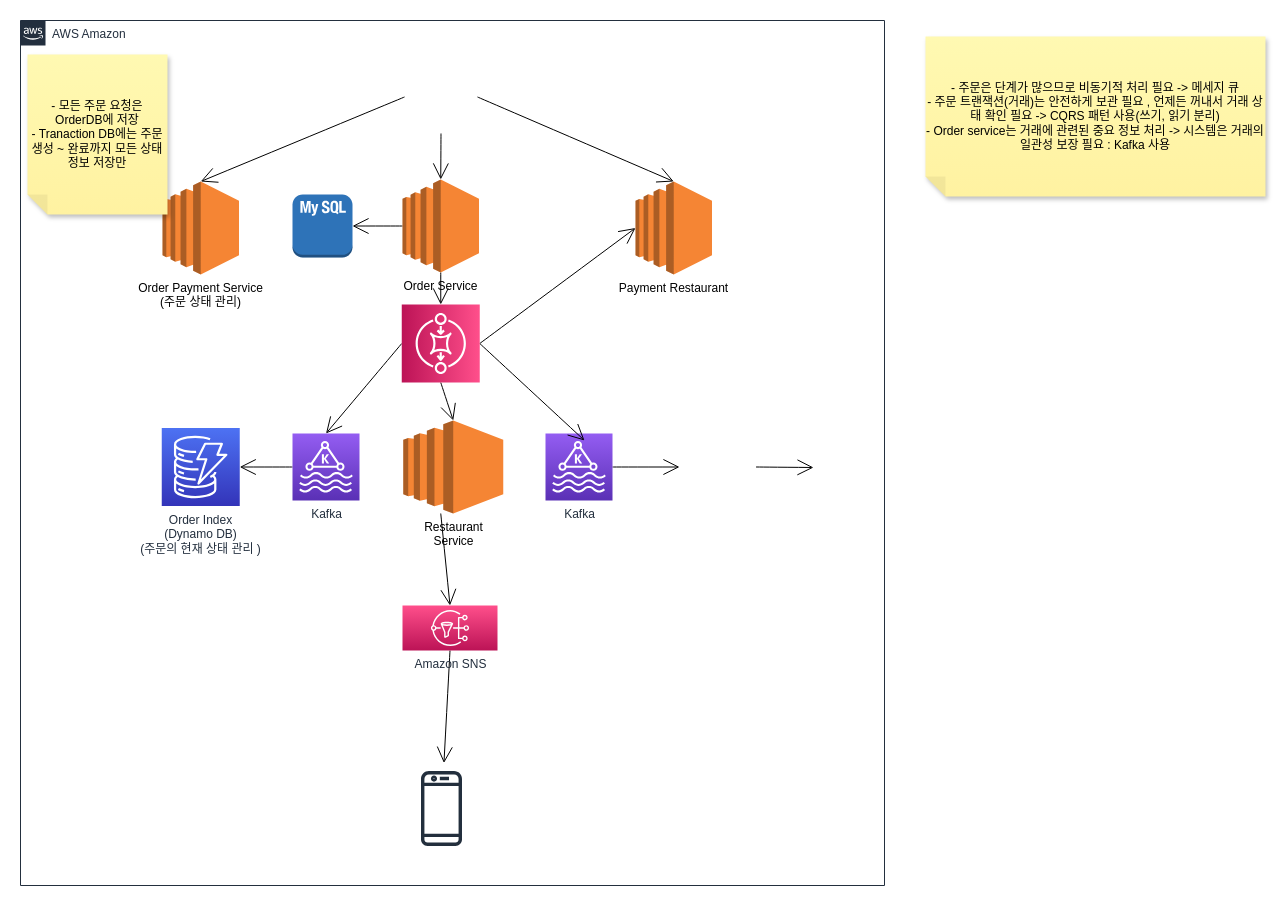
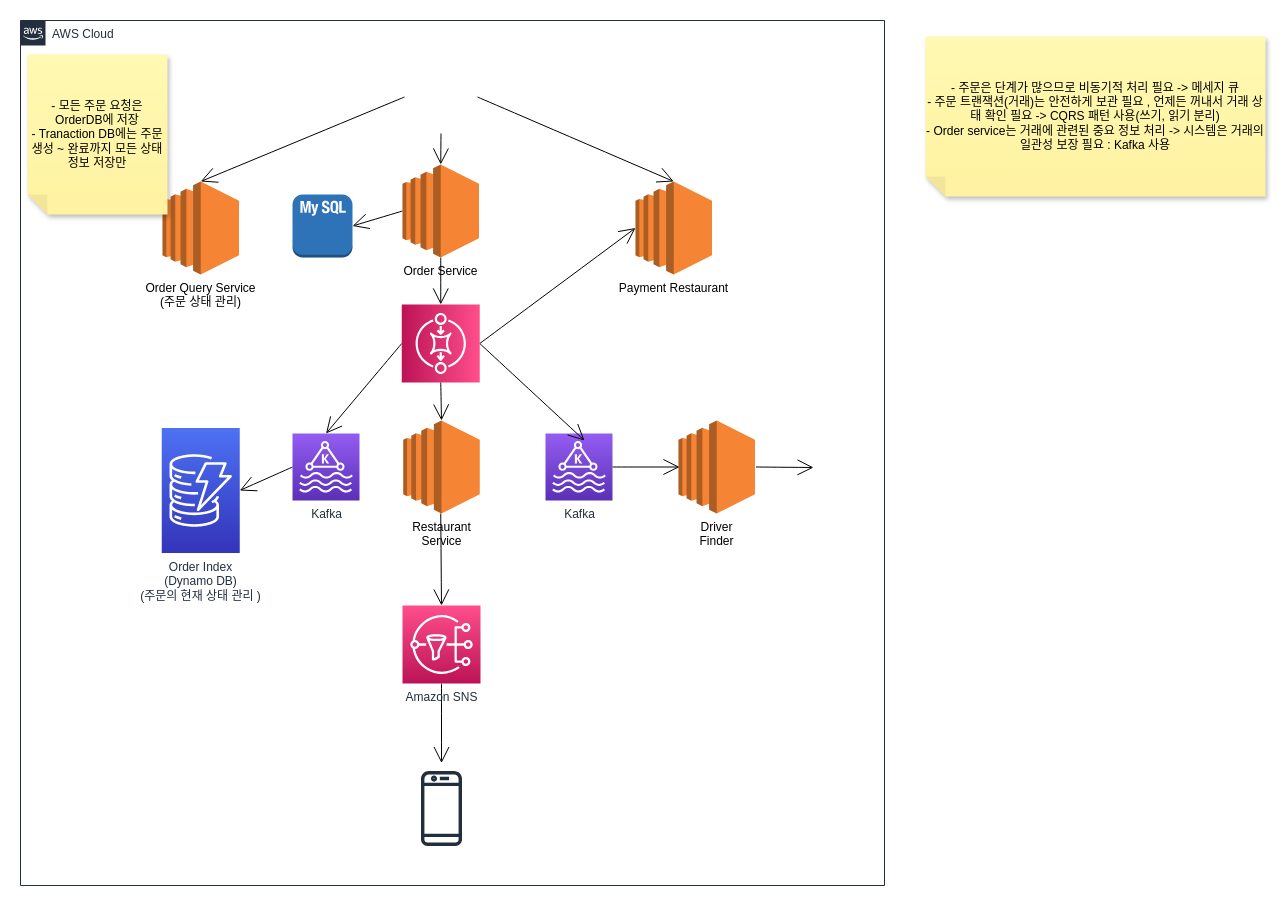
  <mxCell id="0" />
  <mxCell id="1" parent="0" />
- <mxCell id="2" value="AWS Amazon" style="points=[[0,0],[0.25,0],[0.5,0],[0.75,0],[1,0],[1,0.25],[1,0.5],[1,0.75],[1,1],[0.75,1],[0.5,1],[0.25,1],[0,1],[0,0.75],[0,0.5],[0,0.25]];outlineConnect=0;gradientColor=none;html=1;whiteSpace=wrap;fontSize=12;fontStyle=0;container=1;pointerEvents=0;collapsible=0;recursiveResize=0;shape=mxgraph.aws4.group;grIcon=mxgraph.aws4.group_aws_cloud_alt;strokeColor=#232F3E;fillColor=none;verticalAlign=top;align=left;spacingLeft=30;fontColor=#232F3E;dashed=0;hachureGap=4;" vertex="1" parent="1"><mxGeometry x="20" y="20" width="864" height="865" as="geometry" /></mxCell>
+ <mxCell id="2" value="AWS Cloud" style="points=[[0,0],[0.25,0],[0.5,0],[0.75,0],[1,0],[1,0.25],[1,0.5],[1,0.75],[1,1],[0.75,1],[0.5,1],[0.25,1],[0,1],[0,0.75],[0,0.5],[0,0.25]];outlineConnect=0;gradientColor=none;html=1;whiteSpace=wrap;fontSize=12;fontStyle=0;container=1;pointerEvents=0;collapsible=0;recursiveResize=0;shape=mxgraph.aws4.group;grIcon=mxgraph.aws4.group_aws_cloud_alt;strokeColor=#232F3E;fillColor=none;verticalAlign=top;align=left;spacingLeft=30;fontColor=#232F3E;dashed=0;hachureGap=4;" vertex="1" parent="1"><mxGeometry x="20" y="20" width="864" height="865" as="geometry" /></mxCell>
  <mxCell id="3" style="edgeStyle=none;curved=1;rounded=0;orthogonalLoop=1;jettySize=auto;html=1;entryX=0.5;entryY=0;entryDx=0;entryDy=0;entryPerimeter=0;fontFamily=Helvetica;fontSize=12;fontColor=default;endArrow=open;startSize=14;endSize=14;sourcePerimeterSpacing=8;targetPerimeterSpacing=8;exitX=0;exitY=0.5;exitDx=0;exitDy=0;exitPerimeter=0;" edge="1" parent="2" target="6"><mxGeometry relative="1" as="geometry"><mxPoint x="384" y="76.5" as="sourcePoint" /></mxGeometry></mxCell>
  <mxCell id="4" style="edgeStyle=none;curved=1;rounded=0;orthogonalLoop=1;jettySize=auto;html=1;entryX=0.5;entryY=0;entryDx=0;entryDy=0;entryPerimeter=0;fontFamily=Helvetica;fontSize=12;fontColor=default;endArrow=open;startSize=14;endSize=14;sourcePerimeterSpacing=8;targetPerimeterSpacing=8;exitX=0.5;exitY=1;exitDx=0;exitDy=0;exitPerimeter=0;" edge="1" parent="2" target="10"><mxGeometry relative="1" as="geometry"><mxPoint x="420.5" y="113" as="sourcePoint" /></mxGeometry></mxCell>
  <mxCell id="5" style="edgeStyle=none;curved=1;rounded=0;orthogonalLoop=1;jettySize=auto;html=1;exitX=1;exitY=0.5;exitDx=0;exitDy=0;exitPerimeter=0;fontFamily=Helvetica;fontSize=12;fontColor=default;endArrow=open;startSize=14;endSize=14;sourcePerimeterSpacing=8;targetPerimeterSpacing=8;entryX=0.5;entryY=0;entryDx=0;entryDy=0;entryPerimeter=0;" edge="1" parent="2" target="11"><mxGeometry relative="1" as="geometry"><mxPoint x="457" y="76.5" as="sourcePoint" /><mxPoint x="462" y="15" as="targetPoint" /></mxGeometry></mxCell>
- <mxCell id="6" value="Order Payment Service&lt;br&gt;(주문 상태 관리)&lt;br&gt;&lt;br&gt;" style="outlineConnect=0;dashed=0;verticalLabelPosition=bottom;verticalAlign=top;align=center;html=1;shape=mxgraph.aws3.ec2;fillColor=#F58534;gradientColor=none;hachureGap=4;strokeColor=default;fontFamily=Helvetica;fontSize=12;fontColor=default;" vertex="1" parent="2"><mxGeometry x="142" y="161" width="76.5" height="93" as="geometry" /></mxCell>
+ <mxCell id="6" value="Order Query Service&lt;br&gt;(주문 상태 관리)&lt;br&gt;&lt;br&gt;" style="outlineConnect=0;dashed=0;verticalLabelPosition=bottom;verticalAlign=top;align=center;html=1;shape=mxgraph.aws3.ec2;fillColor=#F58534;gradientColor=none;hachureGap=4;strokeColor=default;fontFamily=Helvetica;fontSize=12;fontColor=default;" vertex="1" parent="2"><mxGeometry x="142" y="161" width="76.5" height="93" as="geometry" /></mxCell>
  <mxCell id="7" style="edgeStyle=none;curved=1;rounded=0;orthogonalLoop=1;jettySize=auto;html=1;exitX=0;exitY=0.5;exitDx=0;exitDy=0;exitPerimeter=0;entryX=1;entryY=0.5;entryDx=0;entryDy=0;entryPerimeter=0;fontFamily=Helvetica;fontSize=12;fontColor=default;endArrow=open;startSize=14;endSize=14;sourcePerimeterSpacing=8;targetPerimeterSpacing=8;" edge="1" parent="2" source="10" target="12"><mxGeometry relative="1" as="geometry" /></mxCell>
  <mxCell id="8" style="edgeStyle=none;curved=1;rounded=0;orthogonalLoop=1;jettySize=auto;html=1;exitX=0.5;exitY=0;exitDx=0;exitDy=0;exitPerimeter=0;fontFamily=Helvetica;fontSize=12;fontColor=default;endArrow=open;startSize=14;endSize=14;sourcePerimeterSpacing=8;targetPerimeterSpacing=8;entryX=0;entryY=0.5;entryDx=0;entryDy=0;entryPerimeter=0;" edge="1" parent="2" source="29" target="11"><mxGeometry relative="1" as="geometry" /></mxCell>
  <mxCell id="9" style="edgeStyle=none;curved=1;rounded=0;orthogonalLoop=1;jettySize=auto;html=1;exitX=0.5;exitY=1;exitDx=0;exitDy=0;exitPerimeter=0;entryX=0;entryY=0.5;entryDx=0;entryDy=0;entryPerimeter=0;fontFamily=Helvetica;fontSize=12;fontColor=default;endArrow=open;startSize=14;endSize=14;sourcePerimeterSpacing=8;targetPerimeterSpacing=8;" edge="1" parent="2" source="10" target="29"><mxGeometry relative="1" as="geometry" /></mxCell>
- <mxCell id="10" value="Order Service" style="outlineConnect=0;dashed=0;verticalLabelPosition=bottom;verticalAlign=top;align=center;html=1;shape=mxgraph.aws3.ec2;fillColor=#F58534;gradientColor=none;hachureGap=4;strokeColor=default;fontFamily=Helvetica;fontSize=12;fontColor=default;" vertex="1" parent="2"><mxGeometry x="382" y="159" width="76.5" height="93" as="geometry" /></mxCell>
+ <mxCell id="10" value="Order Service" style="outlineConnect=0;dashed=0;verticalLabelPosition=bottom;verticalAlign=top;align=center;html=1;shape=mxgraph.aws3.ec2;fillColor=#F58534;gradientColor=none;hachureGap=4;strokeColor=default;fontFamily=Helvetica;fontSize=12;fontColor=default;" vertex="1" parent="2"><mxGeometry x="382" y="144" width="76.5" height="93" as="geometry" /></mxCell>
  <mxCell id="11" value="Payment Restaurant" style="outlineConnect=0;dashed=0;verticalLabelPosition=bottom;verticalAlign=top;align=center;html=1;shape=mxgraph.aws3.ec2;fillColor=#F58534;gradientColor=none;hachureGap=4;strokeColor=default;fontFamily=Helvetica;fontSize=12;fontColor=default;" vertex="1" parent="2"><mxGeometry x="615" y="161" width="76.5" height="93" as="geometry" /></mxCell>
  <mxCell id="12" value="" style="outlineConnect=0;dashed=0;verticalLabelPosition=bottom;verticalAlign=top;align=center;html=1;shape=mxgraph.aws3.mysql_db_instance_2;fillColor=#2E73B8;gradientColor=none;hachureGap=4;strokeColor=default;fontFamily=Helvetica;fontSize=12;fontColor=default;" vertex="1" parent="2"><mxGeometry x="272" y="174" width="60" height="63" as="geometry" /></mxCell>
  <mxCell id="13" style="edgeStyle=none;curved=1;rounded=0;orthogonalLoop=1;jettySize=auto;html=1;exitX=0.5;exitY=1;exitDx=0;exitDy=0;exitPerimeter=0;entryX=0.5;entryY=0;entryDx=0;entryDy=0;entryPerimeter=0;fontFamily=Helvetica;fontSize=12;fontColor=default;endArrow=open;startSize=14;endSize=14;sourcePerimeterSpacing=8;targetPerimeterSpacing=8;" edge="1" parent="2" target="23"><mxGeometry relative="1" as="geometry"><mxPoint x="420.25" y="493" as="sourcePoint" /></mxGeometry></mxCell>
- <mxCell id="14" value="Restaurant&lt;br&gt;Service&lt;br&gt;" style="outlineConnect=0;dashed=0;verticalLabelPosition=bottom;verticalAlign=top;align=center;html=1;shape=mxgraph.aws3.ec2;fillColor=#F58534;gradientColor=none;hachureGap=4;strokeColor=default;fontFamily=Helvetica;fontSize=12;fontColor=default;" vertex="1" parent="2"><mxGeometry x="382.75" y="400" width="100" height="93" as="geometry" /></mxCell>
+ <mxCell id="14" value="Restaurant&lt;br&gt;Service&lt;br&gt;" style="outlineConnect=0;dashed=0;verticalLabelPosition=bottom;verticalAlign=top;align=center;html=1;shape=mxgraph.aws3.ec2;fillColor=#F58534;gradientColor=none;hachureGap=4;strokeColor=default;fontFamily=Helvetica;fontSize=12;fontColor=default;" vertex="1" parent="2"><mxGeometry x="382.75" y="400" width="76.5" height="93" as="geometry" /></mxCell>
  <mxCell id="15" style="edgeStyle=none;curved=1;rounded=0;orthogonalLoop=1;jettySize=auto;html=1;exitX=1;exitY=0.5;exitDx=0;exitDy=0;exitPerimeter=0;fontFamily=Helvetica;fontSize=12;fontColor=default;endArrow=open;startSize=14;endSize=14;sourcePerimeterSpacing=8;targetPerimeterSpacing=8;" edge="1" parent="2"><mxGeometry relative="1" as="geometry"><mxPoint x="735.5" y="446.5" as="sourcePoint" /><mxPoint x="793" y="447" as="targetPoint" /></mxGeometry></mxCell>
+ <mxCell id="16" value="Driver&lt;br&gt;Finder" style="outlineConnect=0;dashed=0;verticalLabelPosition=bottom;verticalAlign=top;align=center;html=1;shape=mxgraph.aws3.ec2;fillColor=#F58534;gradientColor=none;hachureGap=4;strokeColor=default;fontFamily=Helvetica;fontSize=12;fontColor=default;" vertex="1" parent="2"><mxGeometry x="658" y="400" width="76.5" height="93" as="geometry" /></mxCell>
  <mxCell id="17" style="edgeStyle=none;curved=1;rounded=0;orthogonalLoop=1;jettySize=auto;html=1;exitX=0;exitY=0.5;exitDx=0;exitDy=0;exitPerimeter=0;entryX=1;entryY=0.5;entryDx=0;entryDy=0;entryPerimeter=0;fontFamily=Helvetica;fontSize=12;fontColor=default;endArrow=open;startSize=14;endSize=14;sourcePerimeterSpacing=8;targetPerimeterSpacing=8;" edge="1" parent="2" source="18" target="21"><mxGeometry relative="1" as="geometry" /></mxCell>
  <mxCell id="18" value="Kafka&lt;br&gt;" style="sketch=0;points=[[0,0,0],[0.25,0,0],[0.5,0,0],[0.75,0,0],[1,0,0],[0,1,0],[0.25,1,0],[0.5,1,0],[0.75,1,0],[1,1,0],[0,0.25,0],[0,0.5,0],[0,0.75,0],[1,0.25,0],[1,0.5,0],[1,0.75,0]];outlineConnect=0;fontColor=#232F3E;gradientColor=#945DF2;gradientDirection=north;fillColor=#5A30B5;strokeColor=#ffffff;dashed=0;verticalLabelPosition=bottom;verticalAlign=top;align=center;html=1;fontSize=12;fontStyle=0;aspect=fixed;shape=mxgraph.aws4.resourceIcon;resIcon=mxgraph.aws4.managed_streaming_for_kafka;hachureGap=4;fontFamily=Helvetica;" vertex="1" parent="2"><mxGeometry x="272" y="413" width="67" height="67" as="geometry" /></mxCell>
  <mxCell id="19" style="edgeStyle=none;curved=1;rounded=0;orthogonalLoop=1;jettySize=auto;html=1;exitX=1;exitY=0.5;exitDx=0;exitDy=0;exitPerimeter=0;entryX=0;entryY=0.5;entryDx=0;entryDy=0;entryPerimeter=0;fontFamily=Helvetica;fontSize=12;fontColor=default;endArrow=open;startSize=14;endSize=14;sourcePerimeterSpacing=8;targetPerimeterSpacing=8;" edge="1" parent="2" source="20"><mxGeometry relative="1" as="geometry"><mxPoint x="659" y="446.5" as="targetPoint" /></mxGeometry></mxCell>
  <mxCell id="20" value="Kafka&lt;br&gt;" style="sketch=0;points=[[0,0,0],[0.25,0,0],[0.5,0,0],[0.75,0,0],[1,0,0],[0,1,0],[0.25,1,0],[0.5,1,0],[0.75,1,0],[1,1,0],[0,0.25,0],[0,0.5,0],[0,0.75,0],[1,0.25,0],[1,0.5,0],[1,0.75,0]];outlineConnect=0;fontColor=#232F3E;gradientColor=#945DF2;gradientDirection=north;fillColor=#5A30B5;strokeColor=#ffffff;dashed=0;verticalLabelPosition=bottom;verticalAlign=top;align=center;html=1;fontSize=12;fontStyle=0;aspect=fixed;shape=mxgraph.aws4.resourceIcon;resIcon=mxgraph.aws4.managed_streaming_for_kafka;hachureGap=4;fontFamily=Helvetica;" vertex="1" parent="2"><mxGeometry x="525" y="413" width="67" height="67" as="geometry" /></mxCell>
- <mxCell id="21" value="Order Index&lt;br&gt;(Dynamo DB)&lt;br&gt;(주문의 현재 상태 관리 )" style="sketch=0;points=[[0,0,0],[0.25,0,0],[0.5,0,0],[0.75,0,0],[1,0,0],[0,1,0],[0.25,1,0],[0.5,1,0],[0.75,1,0],[1,1,0],[0,0.25,0],[0,0.5,0],[0,0.75,0],[1,0.25,0],[1,0.5,0],[1,0.75,0]];outlineConnect=0;fontColor=#232F3E;gradientColor=#4D72F3;gradientDirection=north;fillColor=#3334B9;strokeColor=#ffffff;dashed=0;verticalLabelPosition=bottom;verticalAlign=top;align=center;html=1;fontSize=12;fontStyle=0;aspect=fixed;shape=mxgraph.aws4.resourceIcon;resIcon=mxgraph.aws4.dynamodb;hachureGap=4;fontFamily=Helvetica;" vertex="1" parent="2"><mxGeometry x="141.25" y="407.5" width="78" height="78" as="geometry" /></mxCell>
+ <mxCell id="21" value="Order Index&lt;br&gt;(Dynamo DB)&lt;br&gt;(주문의 현재 상태 관리 )" style="sketch=0;points=[[0,0,0],[0.25,0,0],[0.5,0,0],[0.75,0,0],[1,0,0],[0,1,0],[0.25,1,0],[0.5,1,0],[0.75,1,0],[1,1,0],[0,0.25,0],[0,0.5,0],[0,0.75,0],[1,0.25,0],[1,0.5,0],[1,0.75,0]];outlineConnect=0;fontColor=#232F3E;gradientColor=#4D72F3;gradientDirection=north;fillColor=#3334B9;strokeColor=#ffffff;dashed=0;verticalLabelPosition=bottom;verticalAlign=top;align=center;html=1;fontSize=12;fontStyle=0;aspect=fixed;shape=mxgraph.aws4.resourceIcon;resIcon=mxgraph.aws4.dynamodb;hachureGap=4;fontFamily=Helvetica;" vertex="1" parent="2"><mxGeometry x="141.25" y="407.5" width="78" height="125" as="geometry" /></mxCell>
  <mxCell id="22" style="edgeStyle=none;curved=1;rounded=0;orthogonalLoop=1;jettySize=auto;html=1;exitX=0.5;exitY=1;exitDx=0;exitDy=0;exitPerimeter=0;fontFamily=Helvetica;fontSize=12;fontColor=default;endArrow=open;startSize=14;endSize=14;sourcePerimeterSpacing=8;targetPerimeterSpacing=8;" edge="1" parent="2" source="23" target="24"><mxGeometry relative="1" as="geometry" /></mxCell>
- <mxCell id="23" value="Amazon SNS&lt;br&gt;" style="sketch=0;points=[[0,0,0],[0.25,0,0],[0.5,0,0],[0.75,0,0],[1,0,0],[0,1,0],[0.25,1,0],[0.5,1,0],[0.75,1,0],[1,1,0],[0,0.25,0],[0,0.5,0],[0,0.75,0],[1,0.25,0],[1,0.5,0],[1,0.75,0]];outlineConnect=0;fontColor=#232F3E;gradientColor=#FF4F8B;gradientDirection=north;fillColor=#BC1356;strokeColor=#ffffff;dashed=0;verticalLabelPosition=bottom;verticalAlign=top;align=center;html=1;fontSize=12;fontStyle=0;aspect=fixed;shape=mxgraph.aws4.resourceIcon;resIcon=mxgraph.aws4.sns;hachureGap=4;fontFamily=Helvetica;" vertex="1" parent="2"><mxGeometry x="382" y="585" width="95" height="45" as="geometry" /></mxCell>
+ <mxCell id="23" value="Amazon SNS&lt;br&gt;" style="sketch=0;points=[[0,0,0],[0.25,0,0],[0.5,0,0],[0.75,0,0],[1,0,0],[0,1,0],[0.25,1,0],[0.5,1,0],[0.75,1,0],[1,1,0],[0,0.25,0],[0,0.5,0],[0,0.75,0],[1,0.25,0],[1,0.5,0],[1,0.75,0]];outlineConnect=0;fontColor=#232F3E;gradientColor=#FF4F8B;gradientDirection=north;fillColor=#BC1356;strokeColor=#ffffff;dashed=0;verticalLabelPosition=bottom;verticalAlign=top;align=center;html=1;fontSize=12;fontStyle=0;aspect=fixed;shape=mxgraph.aws4.resourceIcon;resIcon=mxgraph.aws4.sns;hachureGap=4;fontFamily=Helvetica;" vertex="1" parent="2"><mxGeometry x="382" y="585" width="78" height="78" as="geometry" /></mxCell>
  <mxCell id="24" value="" style="sketch=0;outlineConnect=0;fontColor=#232F3E;gradientColor=none;fillColor=#232F3D;strokeColor=none;dashed=0;verticalLabelPosition=bottom;verticalAlign=top;align=center;html=1;fontSize=12;fontStyle=0;aspect=fixed;pointerEvents=1;shape=mxgraph.aws4.mobile_client;hachureGap=4;fontFamily=Helvetica;" vertex="1" parent="2"><mxGeometry x="400.5" y="749" width="41" height="78" as="geometry" /></mxCell>
  <mxCell id="25" value="- 모든 주문 요청은 OrderDB에 저장&lt;br&gt;- Tranaction DB에는 주문 생성 ~ 완료까지 모든 상태 정보 저장만" style="shape=note;whiteSpace=wrap;html=1;backgroundOutline=1;fontColor=#000000;darkOpacity=0.05;fillColor=#FFF9B2;strokeColor=none;fillStyle=solid;direction=west;gradientDirection=north;gradientColor=#FFF2A1;shadow=1;size=20;pointerEvents=1;dashed=0;hachureGap=4;fontFamily=Helvetica;fontSize=12;" vertex="1" parent="2"><mxGeometry x="7" y="34" width="140" height="160" as="geometry" /></mxCell>
  <mxCell id="26" style="edgeStyle=none;curved=1;rounded=0;orthogonalLoop=1;jettySize=auto;html=1;exitX=1;exitY=0.5;exitDx=0;exitDy=0;exitPerimeter=0;entryX=0.5;entryY=0;entryDx=0;entryDy=0;entryPerimeter=0;fontFamily=Helvetica;fontSize=12;fontColor=default;endArrow=open;startSize=14;endSize=14;sourcePerimeterSpacing=8;targetPerimeterSpacing=8;" edge="1" parent="2" source="29" target="14"><mxGeometry relative="1" as="geometry" /></mxCell>
  <mxCell id="27" style="edgeStyle=none;curved=1;rounded=0;orthogonalLoop=1;jettySize=auto;html=1;exitX=0.5;exitY=1;exitDx=0;exitDy=0;exitPerimeter=0;entryX=0.5;entryY=0;entryDx=0;entryDy=0;entryPerimeter=0;fontFamily=Helvetica;fontSize=12;fontColor=default;endArrow=open;startSize=14;endSize=14;sourcePerimeterSpacing=8;targetPerimeterSpacing=8;" edge="1" parent="2" source="29" target="18"><mxGeometry relative="1" as="geometry" /></mxCell>
  <mxCell id="28" style="edgeStyle=none;curved=1;rounded=0;orthogonalLoop=1;jettySize=auto;html=1;exitX=0.5;exitY=0;exitDx=0;exitDy=0;exitPerimeter=0;entryX=0.582;entryY=0.104;entryDx=0;entryDy=0;entryPerimeter=0;fontFamily=Helvetica;fontSize=12;fontColor=default;endArrow=open;startSize=14;endSize=14;sourcePerimeterSpacing=8;targetPerimeterSpacing=8;" edge="1" parent="2" source="29" target="20"><mxGeometry relative="1" as="geometry" /></mxCell>
  <mxCell id="29" value="" style="sketch=0;points=[[0,0,0],[0.25,0,0],[0.5,0,0],[0.75,0,0],[1,0,0],[0,1,0],[0.25,1,0],[0.5,1,0],[0.75,1,0],[1,1,0],[0,0.25,0],[0,0.5,0],[0,0.75,0],[1,0.25,0],[1,0.5,0],[1,0.75,0]];outlineConnect=0;fontColor=#232F3E;gradientColor=#FF4F8B;gradientDirection=north;fillColor=#BC1356;strokeColor=#ffffff;dashed=0;verticalLabelPosition=bottom;verticalAlign=top;align=center;html=1;fontSize=12;fontStyle=0;aspect=fixed;shape=mxgraph.aws4.resourceIcon;resIcon=mxgraph.aws4.sqs;hachureGap=4;fontFamily=Helvetica;direction=south;" vertex="1" parent="2"><mxGeometry x="381.25" y="284" width="78" height="78" as="geometry" /></mxCell>
  <mxCell id="30" value="- 주문은 단계가 많으므로 비동기적 처리 필요 -&amp;gt; 메세지 큐&lt;br&gt;- 주문 트랜잭션(거래)는 안전하게 보관 필요 , 언제든 꺼내서 거래 상태 확인 필요 -&amp;gt; CQRS 패턴 사용(쓰기, 읽기 분리)&lt;br&gt;- Order service는 거래에 관련된 중요 정보 처리 -&amp;gt; 시스템은 거래의 일관성 보장 필요 : Kafka 사용" style="shape=note;whiteSpace=wrap;html=1;backgroundOutline=1;fontColor=#000000;darkOpacity=0.05;fillColor=#FFF9B2;strokeColor=none;fillStyle=solid;direction=west;gradientDirection=north;gradientColor=#FFF2A1;shadow=1;size=20;pointerEvents=1;dashed=0;hachureGap=4;fontFamily=Helvetica;fontSize=12;" vertex="1" parent="1"><mxGeometry x="925" y="36" width="340" height="160" as="geometry" /></mxCell>
